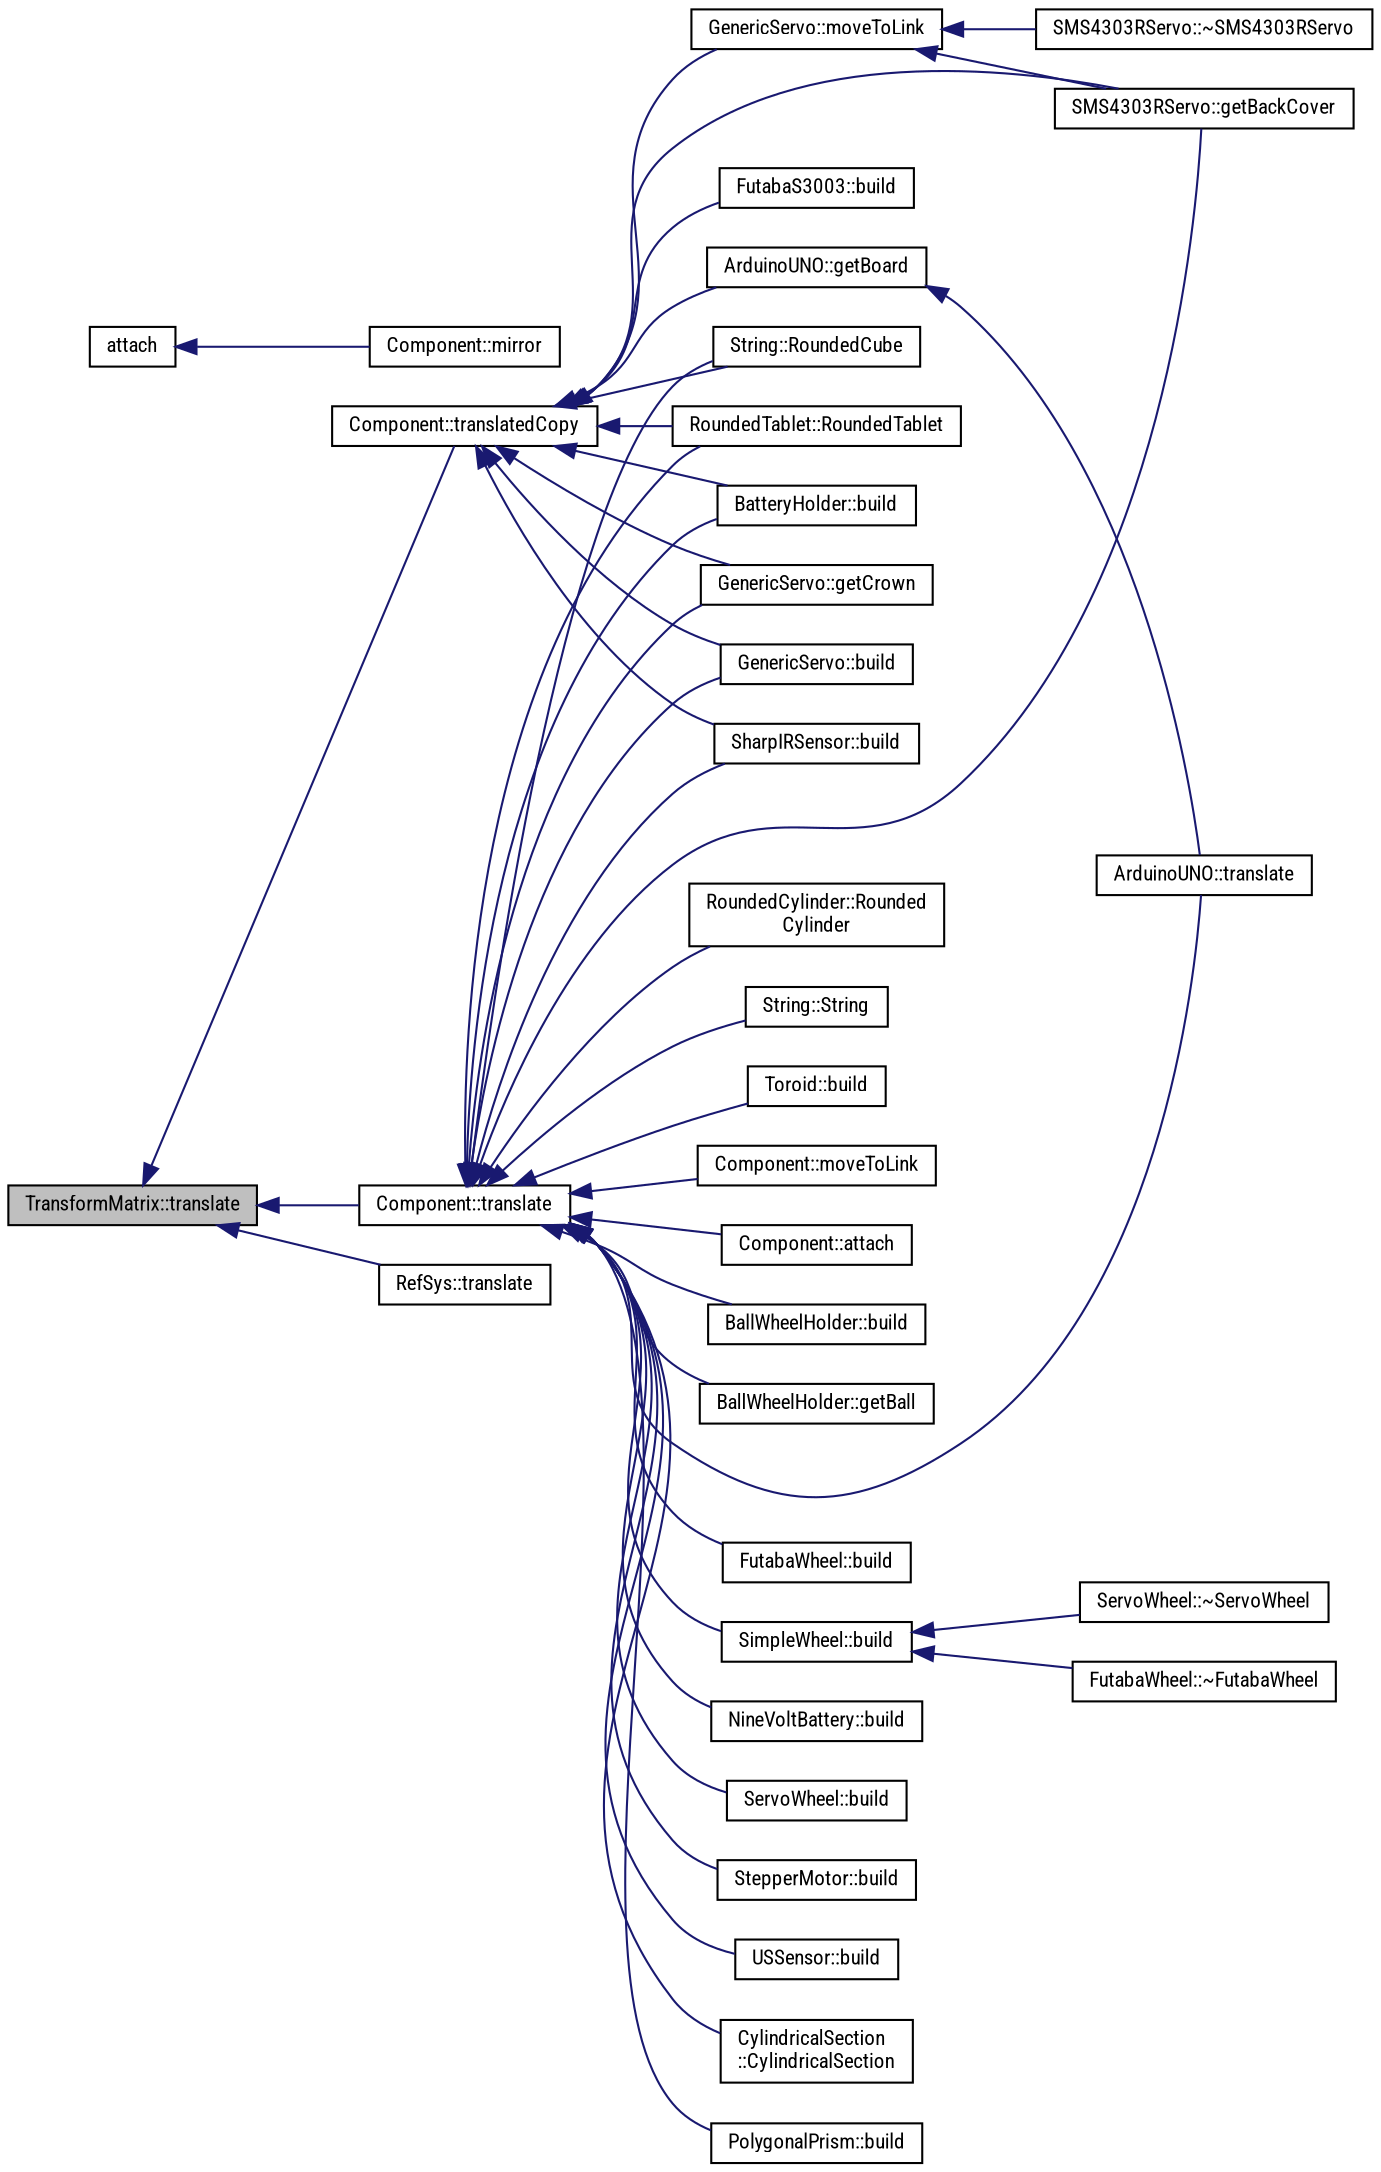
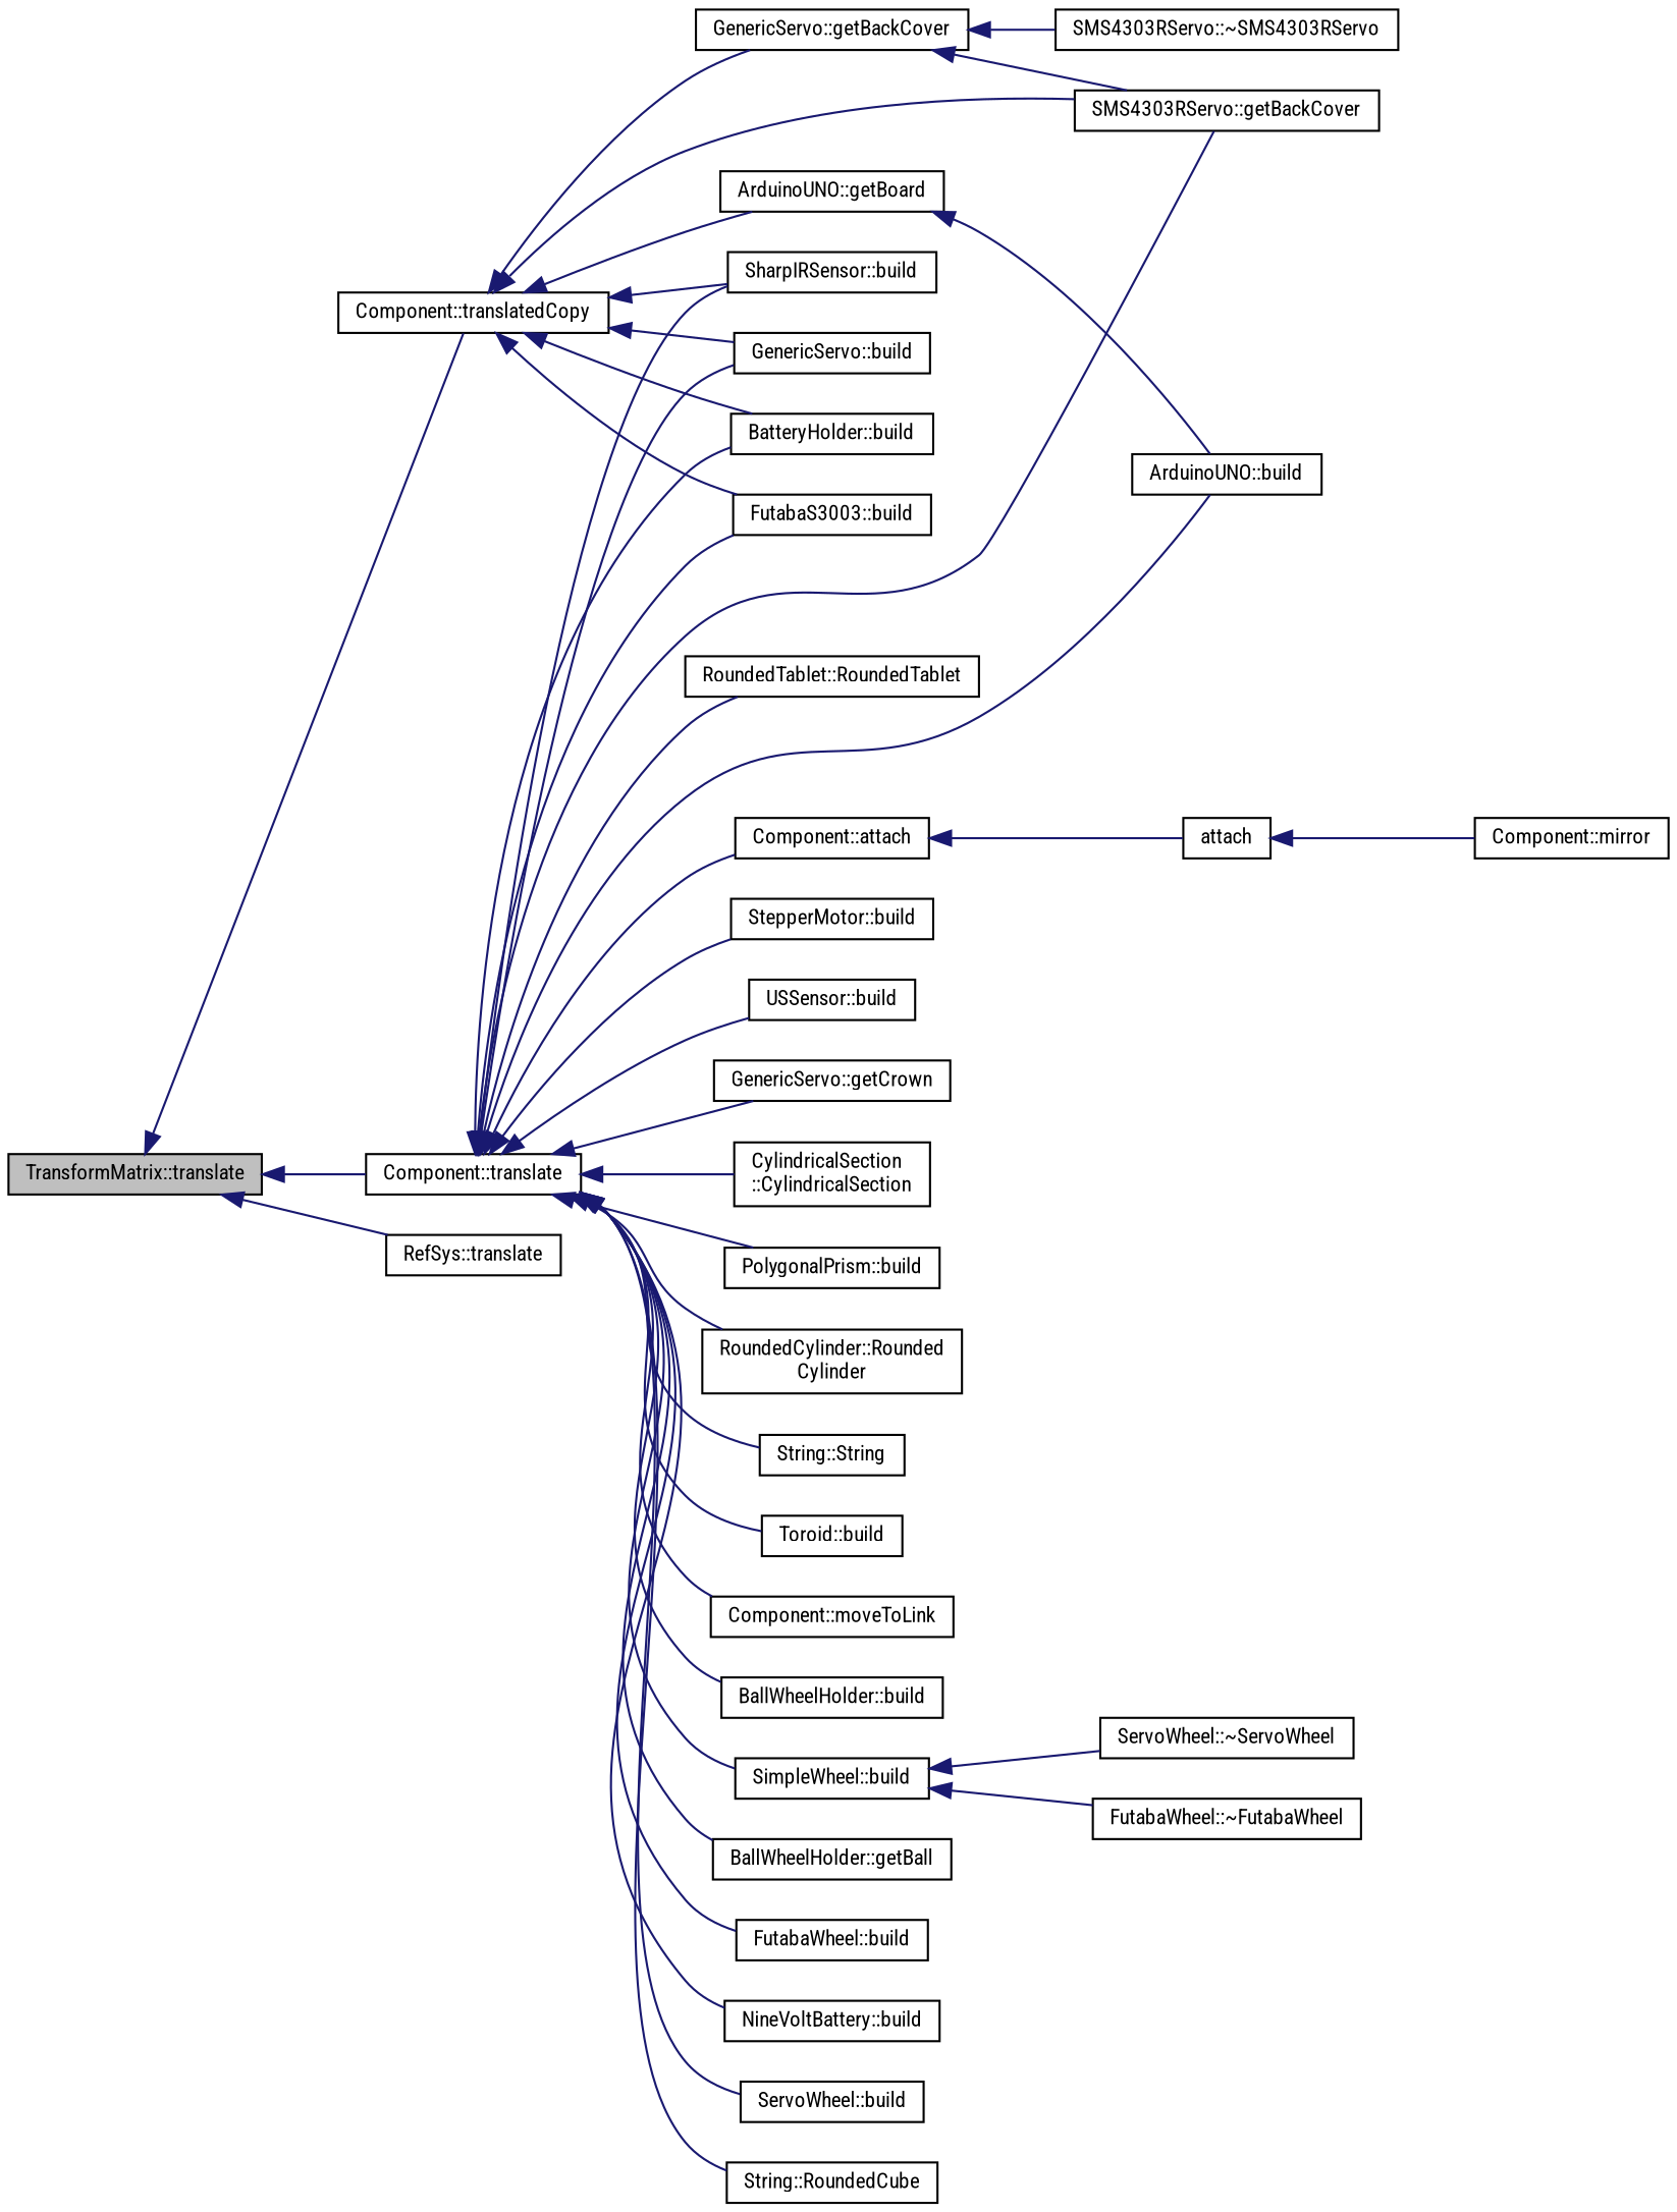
  digraph {
    fontname="Roboto Condensed"
    rankdir=LR
    node [color=black fillcolor=white fontname="Roboto Condensed" fontsize=10 shape=record style=filled]
    edge [color=midnightblue dir=back fontname="Roboto Condensed" fontsize=10 labelfontname=Helvetica labelfontsize=10 style=solid]
    n1 [fillcolor=grey75 fontcolor=black height=0.2 label="TransformMatrix::translate" width=0.4]
    n2 [height=0.2 label="Component::translatedCopy" width=0.4]
    n3 [height=0.2 label="Component::translate" width=0.4]
    n4 [height=0.2 label="RefSys::translate" width=0.4]
    n5 [height=0.2 label="String::RoundedCube" width=0.4]
    n6 [height=0.2 label="RoundedTablet::RoundedTablet" width=0.4]
    n7 [height=0.2 label="ArduinoUNO::getBoard" width=0.4]
    n8 [height=0.2 label="BatteryHolder::build" width=0.4]
    n9 [height=0.2 label="FutabaS3003::build" width=0.4]
-   n10 [height=0.2 label="GenericServo::moveToLink" width=0.4]
+   n10 [height=0.2 label="GenericServo::getBackCover" width=0.4]
    n11 [height=0.2 label="SMS4303RServo::getBackCover" width=0.4]
    n12 [height=0.2 label="GenericServo::getCrown" width=0.4]
    n13 [height=0.2 label="GenericServo::build" width=0.4]
    n14 [height=0.2 label="SharpIRSensor::build" width=0.4]
-   n15 [height=0.2 label="ArduinoUNO::translate" width=0.4]
+   n15 [height=0.2 label="ArduinoUNO::build" width=0.4]
    n16 [height=0.2 label="CylindricalSection\l::CylindricalSection" width=0.4]
    n17 [height=0.2 label="PolygonalPrism::build" width=0.4]
    n18 [height=0.2 label="RoundedCylinder::Rounded\lCylinder" width=0.4]
    n19 [height=0.2 label="String::String" width=0.4]
    n20 [height=0.2 label="Toroid::build" width=0.4]
    n21 [height=0.2 label="Component::moveToLink" width=0.4]
    n22 [height=0.2 label="Component::attach" width=0.4]
    n23 [height=0.2 label="BallWheelHolder::build" width=0.4]
    n24 [height=0.2 label="BallWheelHolder::getBall" width=0.4]
    n25 [height=0.2 label="FutabaWheel::build" width=0.4]
    n26 [height=0.2 label="NineVoltBattery::build" width=0.4]
    n27 [height=0.2 label="ServoWheel::build" width=0.4]
    n28 [height=0.2 label="SimpleWheel::build" width=0.4]
    n29 [height=0.2 label="StepperMotor::build" width=0.4]
    n30 [height=0.2 label="USSensor::build" width=0.4]
    n31 [height=0.2 label="SMS4303RServo::~SMS4303RServo" width=0.4]
    n32 [height=0.2 label=attach width=0.4]
    n33 [height=0.2 label="FutabaWheel::~FutabaWheel" width=0.4]
    n34 [height=0.2 label="ServoWheel::~ServoWheel" width=0.4]
    n35 [height=0.2 label="Component::mirror" width=0.4]
    n1 -> n2
    n1 -> n3
    n1 -> n4
-   n2 -> n5
-   n2 -> n6
    n2 -> n7
    n2 -> n8
    n2 -> n9
    n2 -> n10
    n2 -> n11
-   n2 -> n12
    n2 -> n13
    n2 -> n14
    n3 -> n5
    n3 -> n6
    n3 -> n8
+   n3 -> n9
    n3 -> n11
    n3 -> n12
    n3 -> n13
    n3 -> n14
    n3 -> n15
    n3 -> n16
    n3 -> n17
    n3 -> n18
    n3 -> n19
    n3 -> n20
    n3 -> n21
    n3 -> n22
    n3 -> n23
    n3 -> n24
    n3 -> n25
    n3 -> n26
    n3 -> n27
    n3 -> n28
    n3 -> n29
    n3 -> n30
    n7 -> n15
    n10 -> n11
    n10 -> n31
+   n22 -> n32
    n28 -> n33
    n28 -> n34
    n32 -> n35
  }
